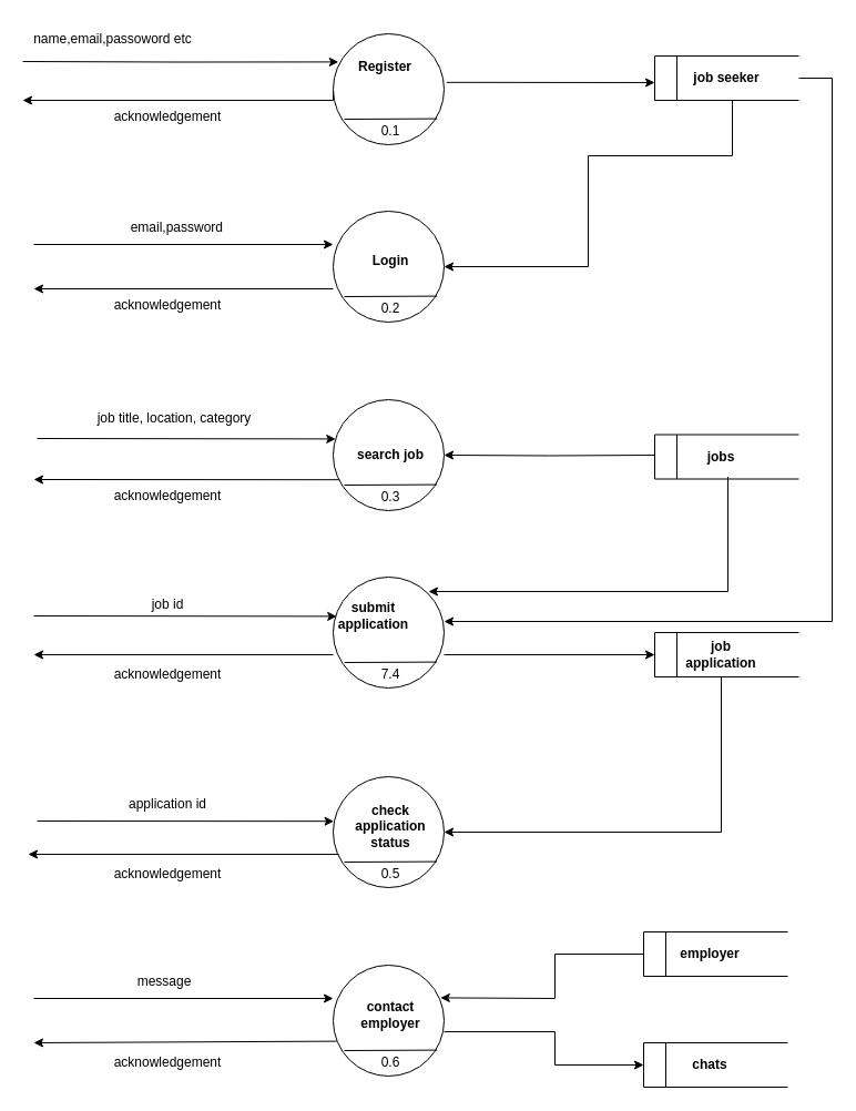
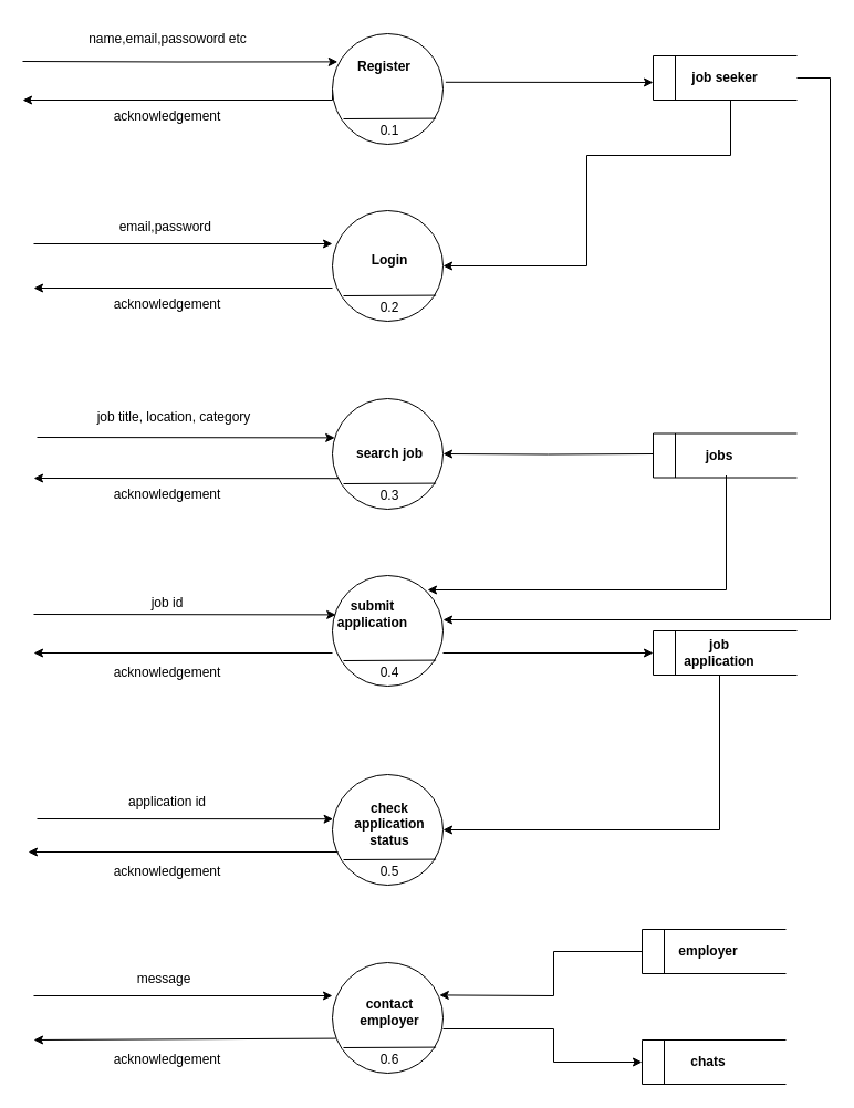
  <mxCell id="0" />
  <mxCell id="1" parent="0" />
  <mxCell id="2" style="edgeStyle=orthogonalEdgeStyle;rounded=0;orthogonalLoop=1;jettySize=auto;html=1;exitX=0;exitY=0.5;exitDx=0;exitDy=0;" parent="1" source="13" edge="1"><mxGeometry relative="1" as="geometry"><mxPoint x="20" y="90" as="targetPoint" /><Array as="points"><mxPoint x="300" y="90" /><mxPoint x="20" y="90" /></Array></mxGeometry></mxCell>
  <mxCell id="3" style="edgeStyle=orthogonalEdgeStyle;rounded=0;orthogonalLoop=1;jettySize=auto;html=1;entryX=0.048;entryY=0.254;entryDx=0;entryDy=0;entryPerimeter=0;" parent="1" target="13" edge="1"><mxGeometry relative="1" as="geometry"><mxPoint x="20" y="55" as="sourcePoint" /></mxGeometry></mxCell>
  <mxCell id="4" value="" style="group" parent="1" vertex="1" connectable="0"><mxGeometry x="590" y="50" width="130" height="40" as="geometry" /></mxCell>
  <mxCell id="5" value="" style="endArrow=none;html=1;rounded=0;" parent="4" edge="1"><mxGeometry width="50" height="50" relative="1" as="geometry"><mxPoint as="sourcePoint" /><mxPoint x="130" as="targetPoint" /></mxGeometry></mxCell>
  <mxCell id="6" value="" style="endArrow=none;html=1;rounded=0;" parent="4" edge="1"><mxGeometry width="50" height="50" relative="1" as="geometry"><mxPoint x="130" y="40" as="sourcePoint" /><mxPoint y="40" as="targetPoint" /></mxGeometry></mxCell>
  <mxCell id="7" value="" style="endArrow=none;html=1;rounded=0;" parent="4" edge="1"><mxGeometry width="50" height="50" relative="1" as="geometry"><mxPoint y="40" as="sourcePoint" /><mxPoint as="targetPoint" /></mxGeometry></mxCell>
  <mxCell id="8" value="" style="endArrow=none;html=1;rounded=0;" parent="4" edge="1"><mxGeometry width="50" height="50" relative="1" as="geometry"><mxPoint x="20" y="40" as="sourcePoint" /><mxPoint x="20" as="targetPoint" /></mxGeometry></mxCell>
  <mxCell id="9" value="&lt;b&gt;job seeker&lt;/b&gt;" style="text;html=1;strokeColor=none;fillColor=none;align=center;verticalAlign=middle;whiteSpace=wrap;rounded=0;" parent="4" vertex="1"><mxGeometry x="30" y="5" width="70" height="30" as="geometry" /></mxCell>
- <mxCell id="10" value="name,email,passoword etc" style="text;html=1;strokeColor=none;fillColor=none;align=center;verticalAlign=middle;whiteSpace=wrap;rounded=0;" parent="1" vertex="1"><mxGeometry x="5.5" y="20" width="191" height="30" as="geometry" /></mxCell>
+ <mxCell id="10" value="name,email,passoword etc" style="text;html=1;strokeColor=none;fillColor=none;align=center;verticalAlign=middle;whiteSpace=wrap;rounded=0;" parent="1" vertex="1"><mxGeometry x="55.5" y="20" width="191" height="30" as="geometry" /></mxCell>
  <mxCell id="11" value="acknowledgement" style="text;html=1;strokeColor=none;fillColor=none;align=center;verticalAlign=middle;whiteSpace=wrap;rounded=0;" parent="1" vertex="1"><mxGeometry x="118" y="90" width="66" height="30" as="geometry" /></mxCell>
  <mxCell id="12" value="" style="group" parent="1" vertex="1" connectable="0"><mxGeometry x="300" y="30" width="100" height="103" as="geometry" /></mxCell>
  <mxCell id="13" value="" style="ellipse;whiteSpace=wrap;html=1;aspect=fixed;" parent="12" vertex="1"><mxGeometry width="100" height="100" as="geometry" /></mxCell>
  <mxCell id="14" value="" style="endArrow=none;html=1;rounded=0;entryX=0.936;entryY=0.766;entryDx=0;entryDy=0;entryPerimeter=0;" parent="12" target="13" edge="1"><mxGeometry width="50" height="50" relative="1" as="geometry"><mxPoint x="10" y="77" as="sourcePoint" /><mxPoint y="130" as="targetPoint" /></mxGeometry></mxCell>
  <mxCell id="15" value="0.1" style="text;html=1;strokeColor=none;fillColor=none;align=center;verticalAlign=middle;whiteSpace=wrap;rounded=0;" parent="12" vertex="1"><mxGeometry x="22" y="73" width="60" height="30" as="geometry" /></mxCell>
  <mxCell id="16" value="&lt;b&gt;Register&lt;/b&gt;" style="text;html=1;strokeColor=none;fillColor=none;align=center;verticalAlign=middle;whiteSpace=wrap;rounded=0;" parent="12" vertex="1"><mxGeometry x="17" y="15" width="60" height="30" as="geometry" /></mxCell>
  <mxCell id="17" value="" style="endArrow=classic;html=1;rounded=0;entryX=1.024;entryY=0.438;entryDx=0;entryDy=0;entryPerimeter=0;exitX=1.024;exitY=0.438;exitDx=0;exitDy=0;exitPerimeter=0;" parent="12" source="13" edge="1"><mxGeometry width="50" height="50" relative="1" as="geometry"><mxPoint x="240" y="240" as="sourcePoint" /><mxPoint x="290" y="44" as="targetPoint" /></mxGeometry></mxCell>
  <mxCell id="18" value="" style="group" parent="1" vertex="1" connectable="0"><mxGeometry x="300" y="190" width="100" height="103" as="geometry" /></mxCell>
  <mxCell id="19" value="" style="ellipse;whiteSpace=wrap;html=1;aspect=fixed;" parent="18" vertex="1"><mxGeometry width="100" height="100" as="geometry" /></mxCell>
  <mxCell id="20" value="" style="endArrow=none;html=1;rounded=0;entryX=0.936;entryY=0.766;entryDx=0;entryDy=0;entryPerimeter=0;" parent="18" target="19" edge="1"><mxGeometry width="50" height="50" relative="1" as="geometry"><mxPoint x="10" y="77" as="sourcePoint" /><mxPoint y="130" as="targetPoint" /></mxGeometry></mxCell>
  <mxCell id="21" value="0.2&lt;br&gt;" style="text;html=1;strokeColor=none;fillColor=none;align=center;verticalAlign=middle;whiteSpace=wrap;rounded=0;" parent="18" vertex="1"><mxGeometry x="22" y="73" width="60" height="30" as="geometry" /></mxCell>
  <mxCell id="22" value="&lt;b&gt;Login&lt;/b&gt;" style="text;html=1;strokeColor=none;fillColor=none;align=center;verticalAlign=middle;whiteSpace=wrap;rounded=0;" parent="18" vertex="1"><mxGeometry x="22" y="30" width="60" height="30" as="geometry" /></mxCell>
  <mxCell id="23" style="edgeStyle=orthogonalEdgeStyle;rounded=0;orthogonalLoop=1;jettySize=auto;html=1;entryX=1;entryY=0.5;entryDx=0;entryDy=0;" parent="1" target="19" edge="1"><mxGeometry relative="1" as="geometry"><mxPoint x="660" y="90" as="sourcePoint" /><Array as="points"><mxPoint x="660" y="140" /><mxPoint x="530" y="140" /><mxPoint x="530" y="240" /></Array></mxGeometry></mxCell>
  <mxCell id="24" value="" style="group" parent="1" vertex="1" connectable="0"><mxGeometry x="300" y="360" width="100" height="103" as="geometry" /></mxCell>
  <mxCell id="25" value="" style="ellipse;whiteSpace=wrap;html=1;aspect=fixed;" parent="24" vertex="1"><mxGeometry width="100" height="100" as="geometry" /></mxCell>
  <mxCell id="26" value="" style="endArrow=none;html=1;rounded=0;entryX=0.936;entryY=0.766;entryDx=0;entryDy=0;entryPerimeter=0;" parent="24" target="25" edge="1"><mxGeometry width="50" height="50" relative="1" as="geometry"><mxPoint x="10" y="77" as="sourcePoint" /><mxPoint y="130" as="targetPoint" /></mxGeometry></mxCell>
  <mxCell id="27" value="0.3&lt;br&gt;" style="text;html=1;strokeColor=none;fillColor=none;align=center;verticalAlign=middle;whiteSpace=wrap;rounded=0;" parent="24" vertex="1"><mxGeometry x="22" y="73" width="60" height="30" as="geometry" /></mxCell>
  <mxCell id="28" value="&lt;b&gt;search job&lt;/b&gt;" style="text;html=1;strokeColor=none;fillColor=none;align=center;verticalAlign=middle;whiteSpace=wrap;rounded=0;" parent="24" vertex="1"><mxGeometry x="16" y="35" width="72" height="30" as="geometry" /></mxCell>
  <mxCell id="29" style="edgeStyle=orthogonalEdgeStyle;rounded=0;orthogonalLoop=1;jettySize=auto;html=1;" parent="1" target="25" edge="1"><mxGeometry relative="1" as="geometry"><mxPoint x="590" y="410" as="sourcePoint" /></mxGeometry></mxCell>
  <mxCell id="30" value="job title, location, category" style="text;html=1;strokeColor=none;fillColor=none;align=center;verticalAlign=middle;whiteSpace=wrap;rounded=0;" parent="1" vertex="1"><mxGeometry x="70" y="361.5" width="174" height="30" as="geometry" /></mxCell>
  <mxCell id="31" value="" style="group" parent="1" vertex="1" connectable="0"><mxGeometry x="300" y="700" width="100" height="103" as="geometry" /></mxCell>
  <mxCell id="32" value="" style="ellipse;whiteSpace=wrap;html=1;aspect=fixed;" parent="31" vertex="1"><mxGeometry width="100" height="100" as="geometry" /></mxCell>
  <mxCell id="33" value="" style="endArrow=none;html=1;rounded=0;entryX=0.936;entryY=0.766;entryDx=0;entryDy=0;entryPerimeter=0;" parent="31" target="32" edge="1"><mxGeometry width="50" height="50" relative="1" as="geometry"><mxPoint x="10" y="77" as="sourcePoint" /><mxPoint y="130" as="targetPoint" /></mxGeometry></mxCell>
  <mxCell id="34" value="0.5" style="text;html=1;strokeColor=none;fillColor=none;align=center;verticalAlign=middle;whiteSpace=wrap;rounded=0;" parent="31" vertex="1"><mxGeometry x="22" y="73" width="60" height="30" as="geometry" /></mxCell>
  <mxCell id="35" value="&lt;b&gt;check application status&lt;/b&gt;" style="text;html=1;strokeColor=none;fillColor=none;align=center;verticalAlign=middle;whiteSpace=wrap;rounded=0;" parent="31" vertex="1"><mxGeometry x="22" y="30" width="60" height="30" as="geometry" /></mxCell>
  <mxCell id="36" value="job id" style="text;html=1;strokeColor=none;fillColor=none;align=center;verticalAlign=middle;whiteSpace=wrap;rounded=0;" parent="1" vertex="1"><mxGeometry x="103" y="530" width="96" height="30" as="geometry" /></mxCell>
  <mxCell id="37" value="" style="group" parent="1" vertex="1" connectable="0"><mxGeometry x="300" y="520" width="100" height="103" as="geometry" /></mxCell>
  <mxCell id="38" value="" style="ellipse;whiteSpace=wrap;html=1;aspect=fixed;" parent="37" vertex="1"><mxGeometry width="100" height="100" as="geometry" /></mxCell>
  <mxCell id="39" value="" style="endArrow=none;html=1;rounded=0;entryX=0.936;entryY=0.766;entryDx=0;entryDy=0;entryPerimeter=0;" parent="37" target="38" edge="1"><mxGeometry width="50" height="50" relative="1" as="geometry"><mxPoint x="10" y="77" as="sourcePoint" /><mxPoint y="130" as="targetPoint" /></mxGeometry></mxCell>
- <mxCell id="40" value="7.4&lt;br&gt;" style="text;html=1;strokeColor=none;fillColor=none;align=center;verticalAlign=middle;whiteSpace=wrap;rounded=0;" parent="37" vertex="1"><mxGeometry x="22" y="73" width="60" height="30" as="geometry" /></mxCell>
+ <mxCell id="40" value="0.4&lt;br&gt;" style="text;html=1;strokeColor=none;fillColor=none;align=center;verticalAlign=middle;whiteSpace=wrap;rounded=0;" parent="37" vertex="1"><mxGeometry x="22" y="73" width="60" height="30" as="geometry" /></mxCell>
  <mxCell id="41" value="&lt;b&gt;submit application&lt;/b&gt;" style="text;html=1;strokeColor=none;fillColor=none;align=center;verticalAlign=middle;whiteSpace=wrap;rounded=0;" parent="37" vertex="1"><mxGeometry x="5" y="20" width="63" height="30" as="geometry" /></mxCell>
- <mxCell id="42" value="email,password&amp;nbsp;" style="text;html=1;strokeColor=none;fillColor=none;align=center;verticalAlign=middle;whiteSpace=wrap;rounded=0;" parent="1" vertex="1"><mxGeometry x="95" y="190" width="132" height="30" as="geometry" /></mxCell>
+ <mxCell id="42" value="email,password&amp;nbsp;" style="text;html=1;strokeColor=none;fillColor=none;align=center;verticalAlign=middle;whiteSpace=wrap;rounded=0;" parent="1" vertex="1"><mxGeometry x="85" y="190" width="132" height="30" as="geometry" /></mxCell>
  <mxCell id="43" value="acknowledgement" style="text;html=1;strokeColor=none;fillColor=none;align=center;verticalAlign=middle;whiteSpace=wrap;rounded=0;" parent="1" vertex="1"><mxGeometry x="118" y="260" width="66" height="30" as="geometry" /></mxCell>
  <mxCell id="44" value="application id" style="text;html=1;strokeColor=none;fillColor=none;align=center;verticalAlign=middle;whiteSpace=wrap;rounded=0;" parent="1" vertex="1"><mxGeometry x="103" y="710" width="96" height="30" as="geometry" /></mxCell>
  <mxCell id="45" value="" style="group" parent="1" vertex="1" connectable="0"><mxGeometry x="590" y="391.5" width="130" height="40" as="geometry" /></mxCell>
  <mxCell id="46" value="" style="endArrow=none;html=1;rounded=0;" parent="45" edge="1"><mxGeometry width="50" height="50" relative="1" as="geometry"><mxPoint as="sourcePoint" /><mxPoint x="130" as="targetPoint" /></mxGeometry></mxCell>
  <mxCell id="47" value="" style="endArrow=none;html=1;rounded=0;" parent="45" edge="1"><mxGeometry width="50" height="50" relative="1" as="geometry"><mxPoint x="130" y="40" as="sourcePoint" /><mxPoint y="40" as="targetPoint" /></mxGeometry></mxCell>
  <mxCell id="48" value="" style="endArrow=none;html=1;rounded=0;" parent="45" edge="1"><mxGeometry width="50" height="50" relative="1" as="geometry"><mxPoint y="40" as="sourcePoint" /><mxPoint as="targetPoint" /></mxGeometry></mxCell>
  <mxCell id="49" value="" style="endArrow=none;html=1;rounded=0;" parent="45" edge="1"><mxGeometry width="50" height="50" relative="1" as="geometry"><mxPoint x="20" y="40" as="sourcePoint" /><mxPoint x="20" as="targetPoint" /></mxGeometry></mxCell>
  <mxCell id="50" value="&lt;b&gt;jobs&lt;/b&gt;" style="text;html=1;strokeColor=none;fillColor=none;align=center;verticalAlign=middle;whiteSpace=wrap;rounded=0;" parent="45" vertex="1"><mxGeometry x="30" y="5" width="60" height="30" as="geometry" /></mxCell>
  <mxCell id="51" value="" style="group" parent="1" vertex="1" connectable="0"><mxGeometry x="590" y="570" width="130" height="40" as="geometry" /></mxCell>
  <mxCell id="52" value="" style="endArrow=none;html=1;rounded=0;" parent="51" edge="1"><mxGeometry width="50" height="50" relative="1" as="geometry"><mxPoint as="sourcePoint" /><mxPoint x="130" as="targetPoint" /></mxGeometry></mxCell>
  <mxCell id="53" value="" style="endArrow=none;html=1;rounded=0;" parent="51" edge="1"><mxGeometry width="50" height="50" relative="1" as="geometry"><mxPoint x="130" y="40" as="sourcePoint" /><mxPoint y="40" as="targetPoint" /></mxGeometry></mxCell>
  <mxCell id="54" value="" style="endArrow=none;html=1;rounded=0;" parent="51" edge="1"><mxGeometry width="50" height="50" relative="1" as="geometry"><mxPoint y="40" as="sourcePoint" /><mxPoint as="targetPoint" /></mxGeometry></mxCell>
  <mxCell id="55" value="" style="endArrow=none;html=1;rounded=0;" parent="51" edge="1"><mxGeometry width="50" height="50" relative="1" as="geometry"><mxPoint x="20" y="40" as="sourcePoint" /><mxPoint x="20" as="targetPoint" /></mxGeometry></mxCell>
  <mxCell id="56" value="&lt;b&gt;job application&lt;/b&gt;" style="text;html=1;strokeColor=none;fillColor=none;align=center;verticalAlign=middle;whiteSpace=wrap;rounded=0;" parent="51" vertex="1"><mxGeometry x="30" y="5" width="60" height="30" as="geometry" /></mxCell>
  <mxCell id="57" style="edgeStyle=orthogonalEdgeStyle;rounded=0;orthogonalLoop=1;jettySize=auto;html=1;" parent="1" edge="1"><mxGeometry relative="1" as="geometry"><mxPoint x="400" y="750" as="targetPoint" /><mxPoint x="650" y="610" as="sourcePoint" /><Array as="points"><mxPoint x="650" y="750" /></Array></mxGeometry></mxCell>
  <mxCell id="58" style="edgeStyle=orthogonalEdgeStyle;rounded=0;orthogonalLoop=1;jettySize=auto;html=1;" parent="1" edge="1"><mxGeometry relative="1" as="geometry"><mxPoint x="386" y="533" as="targetPoint" /><mxPoint x="656" y="429.5" as="sourcePoint" /><Array as="points"><mxPoint x="656" y="533" /></Array></mxGeometry></mxCell>
  <mxCell id="59" style="edgeStyle=orthogonalEdgeStyle;rounded=0;orthogonalLoop=1;jettySize=auto;html=1;" parent="1" edge="1"><mxGeometry relative="1" as="geometry"><mxPoint x="400" y="560" as="targetPoint" /><mxPoint x="720" y="70" as="sourcePoint" /><Array as="points"><mxPoint x="750" y="70" /><mxPoint x="750" y="560" /></Array></mxGeometry></mxCell>
  <mxCell id="60" value="" style="group" vertex="1" connectable="0" parent="1"><mxGeometry x="300" y="870" width="100" height="103" as="geometry" /></mxCell>
  <mxCell id="61" value="" style="ellipse;whiteSpace=wrap;html=1;aspect=fixed;" vertex="1" parent="60"><mxGeometry width="100" height="100" as="geometry" /></mxCell>
  <mxCell id="62" value="" style="endArrow=none;html=1;rounded=0;entryX=0.936;entryY=0.766;entryDx=0;entryDy=0;entryPerimeter=0;" edge="1" parent="60" target="61"><mxGeometry width="50" height="50" relative="1" as="geometry"><mxPoint x="10" y="77" as="sourcePoint" /><mxPoint y="130" as="targetPoint" /></mxGeometry></mxCell>
  <mxCell id="63" value="0.6&lt;br&gt;" style="text;html=1;strokeColor=none;fillColor=none;align=center;verticalAlign=middle;whiteSpace=wrap;rounded=0;" vertex="1" parent="60"><mxGeometry x="22" y="73" width="60" height="30" as="geometry" /></mxCell>
  <mxCell id="64" value="&lt;b&gt;contact employer&lt;/b&gt;" style="text;html=1;strokeColor=none;fillColor=none;align=center;verticalAlign=middle;whiteSpace=wrap;rounded=0;" vertex="1" parent="60"><mxGeometry x="22" y="30" width="60" height="30" as="geometry" /></mxCell>
  <mxCell id="65" value="" style="endArrow=classic;html=1;rounded=0;" edge="1" parent="1"><mxGeometry width="50" height="50" relative="1" as="geometry"><mxPoint x="30" y="220" as="sourcePoint" /><mxPoint x="300" y="220" as="targetPoint" /></mxGeometry></mxCell>
  <mxCell id="66" value="" style="endArrow=classic;html=1;rounded=0;" edge="1" parent="1"><mxGeometry width="50" height="50" relative="1" as="geometry"><mxPoint x="300" y="260" as="sourcePoint" /><mxPoint x="30" y="260" as="targetPoint" /></mxGeometry></mxCell>
  <mxCell id="67" value="" style="endArrow=classic;html=1;rounded=0;entryX=-0.008;entryY=0.354;entryDx=0;entryDy=0;entryPerimeter=0;" edge="1" parent="1"><mxGeometry width="50" height="50" relative="1" as="geometry"><mxPoint x="33" y="395" as="sourcePoint" /><mxPoint x="302.2" y="395.4" as="targetPoint" /></mxGeometry></mxCell>
  <mxCell id="68" value="" style="endArrow=classic;html=1;rounded=0;exitX=0.056;exitY=0.722;exitDx=0;exitDy=0;exitPerimeter=0;" edge="1" parent="1" source="25"><mxGeometry width="50" height="50" relative="1" as="geometry"><mxPoint x="140" y="530" as="sourcePoint" /><mxPoint x="30" y="432" as="targetPoint" /></mxGeometry></mxCell>
  <mxCell id="69" value="acknowledgement" style="text;html=1;strokeColor=none;fillColor=none;align=center;verticalAlign=middle;whiteSpace=wrap;rounded=0;" vertex="1" parent="1"><mxGeometry x="118" y="431.5" width="66" height="30" as="geometry" /></mxCell>
  <mxCell id="70" value="" style="endArrow=classic;html=1;rounded=0;entryX=0.032;entryY=0.354;entryDx=0;entryDy=0;entryPerimeter=0;" edge="1" parent="1" target="38"><mxGeometry width="50" height="50" relative="1" as="geometry"><mxPoint x="30" y="555" as="sourcePoint" /><mxPoint x="150" y="570" as="targetPoint" /></mxGeometry></mxCell>
  <mxCell id="71" value="" style="endArrow=classic;html=1;rounded=0;" edge="1" parent="1"><mxGeometry width="50" height="50" relative="1" as="geometry"><mxPoint x="300" y="590" as="sourcePoint" /><mxPoint x="30" y="590" as="targetPoint" /></mxGeometry></mxCell>
  <mxCell id="72" value="acknowledgement" style="text;html=1;strokeColor=none;fillColor=none;align=center;verticalAlign=middle;whiteSpace=wrap;rounded=0;" vertex="1" parent="1"><mxGeometry x="118" y="593" width="66" height="30" as="geometry" /></mxCell>
  <mxCell id="73" value="" style="endArrow=classic;html=1;rounded=0;entryX=-0.024;entryY=0.402;entryDx=0;entryDy=0;entryPerimeter=0;" edge="1" parent="1"><mxGeometry width="50" height="50" relative="1" as="geometry"><mxPoint x="33" y="740" as="sourcePoint" /><mxPoint x="300.6" y="740.2" as="targetPoint" /></mxGeometry></mxCell>
  <mxCell id="74" value="" style="endArrow=classic;html=1;rounded=0;" edge="1" parent="1"><mxGeometry width="50" height="50" relative="1" as="geometry"><mxPoint x="305" y="770" as="sourcePoint" /><mxPoint x="25" y="770" as="targetPoint" /></mxGeometry></mxCell>
  <mxCell id="75" value="acknowledgement" style="text;html=1;strokeColor=none;fillColor=none;align=center;verticalAlign=middle;whiteSpace=wrap;rounded=0;" vertex="1" parent="1"><mxGeometry x="118" y="773" width="66" height="30" as="geometry" /></mxCell>
  <mxCell id="76" value="" style="group" vertex="1" connectable="0" parent="1"><mxGeometry x="580" y="940" width="130" height="40" as="geometry" /></mxCell>
  <mxCell id="77" value="" style="endArrow=none;html=1;rounded=0;" edge="1" parent="76"><mxGeometry width="50" height="50" relative="1" as="geometry"><mxPoint as="sourcePoint" /><mxPoint x="130" as="targetPoint" /></mxGeometry></mxCell>
  <mxCell id="78" value="" style="endArrow=none;html=1;rounded=0;" edge="1" parent="76"><mxGeometry width="50" height="50" relative="1" as="geometry"><mxPoint x="130" y="40" as="sourcePoint" /><mxPoint y="40" as="targetPoint" /></mxGeometry></mxCell>
  <mxCell id="79" value="" style="endArrow=none;html=1;rounded=0;" edge="1" parent="76"><mxGeometry width="50" height="50" relative="1" as="geometry"><mxPoint y="40" as="sourcePoint" /><mxPoint as="targetPoint" /></mxGeometry></mxCell>
  <mxCell id="80" value="" style="endArrow=none;html=1;rounded=0;" edge="1" parent="76"><mxGeometry width="50" height="50" relative="1" as="geometry"><mxPoint x="20" y="40" as="sourcePoint" /><mxPoint x="20" as="targetPoint" /></mxGeometry></mxCell>
  <mxCell id="81" value="&lt;b&gt;chats&lt;/b&gt;" style="text;html=1;strokeColor=none;fillColor=none;align=center;verticalAlign=middle;whiteSpace=wrap;rounded=0;" vertex="1" parent="76"><mxGeometry x="30" y="5" width="60" height="30" as="geometry" /></mxCell>
  <mxCell id="82" value="" style="group" vertex="1" connectable="0" parent="1"><mxGeometry x="580" y="840" width="130" height="40" as="geometry" /></mxCell>
  <mxCell id="83" value="" style="endArrow=none;html=1;rounded=0;" edge="1" parent="82"><mxGeometry width="50" height="50" relative="1" as="geometry"><mxPoint as="sourcePoint" /><mxPoint x="130" as="targetPoint" /></mxGeometry></mxCell>
  <mxCell id="84" value="" style="endArrow=none;html=1;rounded=0;" edge="1" parent="82"><mxGeometry width="50" height="50" relative="1" as="geometry"><mxPoint x="130" y="40" as="sourcePoint" /><mxPoint y="40" as="targetPoint" /></mxGeometry></mxCell>
  <mxCell id="85" value="" style="endArrow=none;html=1;rounded=0;" edge="1" parent="82"><mxGeometry width="50" height="50" relative="1" as="geometry"><mxPoint y="40" as="sourcePoint" /><mxPoint as="targetPoint" /></mxGeometry></mxCell>
  <mxCell id="86" value="" style="endArrow=none;html=1;rounded=0;" edge="1" parent="82"><mxGeometry width="50" height="50" relative="1" as="geometry"><mxPoint x="20" y="40" as="sourcePoint" /><mxPoint x="20" as="targetPoint" /></mxGeometry></mxCell>
  <mxCell id="87" value="&lt;b&gt;employer&lt;/b&gt;" style="text;html=1;strokeColor=none;fillColor=none;align=center;verticalAlign=middle;whiteSpace=wrap;rounded=0;" vertex="1" parent="82"><mxGeometry x="30" y="5" width="60" height="30" as="geometry" /></mxCell>
  <mxCell id="88" value="" style="endArrow=classic;html=1;rounded=0;" edge="1" parent="1"><mxGeometry width="50" height="50" relative="1" as="geometry"><mxPoint x="30" y="900" as="sourcePoint" /><mxPoint x="300" y="900" as="targetPoint" /></mxGeometry></mxCell>
  <mxCell id="89" value="message" style="text;html=1;strokeColor=none;fillColor=none;align=center;verticalAlign=middle;whiteSpace=wrap;rounded=0;" vertex="1" parent="1"><mxGeometry x="118" y="870" width="60" height="30" as="geometry" /></mxCell>
  <mxCell id="90" value="" style="endArrow=classic;html=1;rounded=0;exitX=0.032;exitY=0.686;exitDx=0;exitDy=0;exitPerimeter=0;" edge="1" parent="1" source="61"><mxGeometry width="50" height="50" relative="1" as="geometry"><mxPoint x="130" y="1010" as="sourcePoint" /><mxPoint x="30" y="940" as="targetPoint" /></mxGeometry></mxCell>
  <mxCell id="91" value="acknowledgement" style="text;html=1;strokeColor=none;fillColor=none;align=center;verticalAlign=middle;whiteSpace=wrap;rounded=0;" vertex="1" parent="1"><mxGeometry x="118" y="943" width="66" height="30" as="geometry" /></mxCell>
  <mxCell id="92" value="" style="endArrow=classic;html=1;rounded=0;entryX=0.968;entryY=0.294;entryDx=0;entryDy=0;entryPerimeter=0;" edge="1" parent="1" target="61"><mxGeometry width="50" height="50" relative="1" as="geometry"><mxPoint x="580" y="860" as="sourcePoint" /><mxPoint x="500" y="890" as="targetPoint" /><Array as="points"><mxPoint x="500" y="860" /><mxPoint x="500" y="900" /></Array></mxGeometry></mxCell>
  <mxCell id="93" value="" style="endArrow=classic;html=1;rounded=0;" edge="1" parent="1"><mxGeometry width="50" height="50" relative="1" as="geometry"><mxPoint x="400" y="930" as="sourcePoint" /><mxPoint x="580" y="960" as="targetPoint" /><Array as="points"><mxPoint x="500" y="930" /><mxPoint x="500" y="960" /></Array></mxGeometry></mxCell>
  <mxCell id="94" value="" style="endArrow=classic;html=1;rounded=0;" edge="1" parent="1"><mxGeometry width="50" height="50" relative="1" as="geometry"><mxPoint x="400" y="590" as="sourcePoint" /><mxPoint x="590" y="590" as="targetPoint" /></mxGeometry></mxCell>
